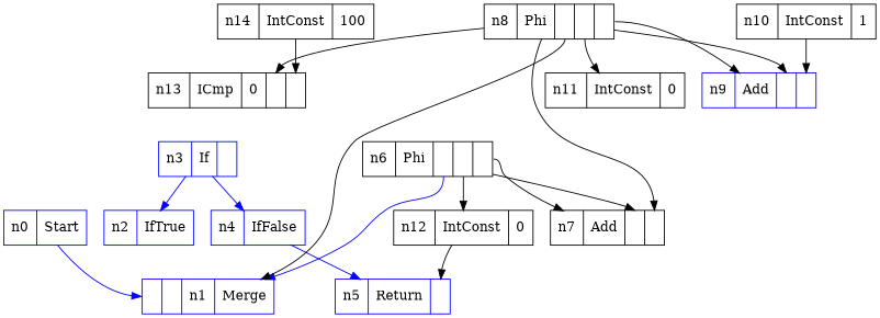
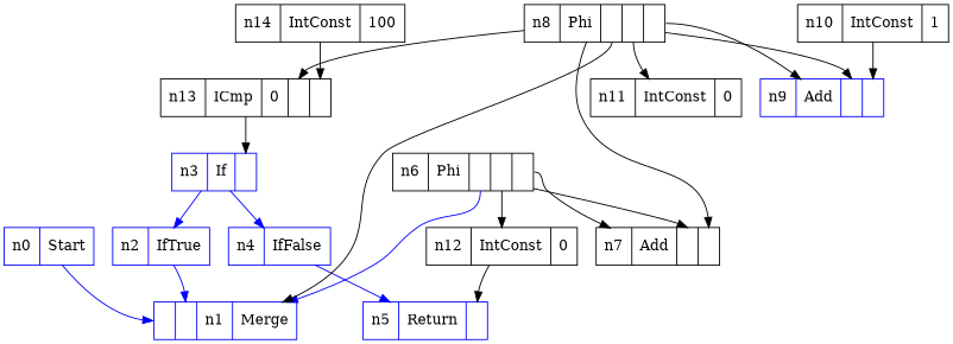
  digraph {
    rankdir=TB
    node [shape=record]
    n1 [color=blue label="n0|Start"]
    n2 [color=blue label="<en0>|<en2>|n1|Merge"]
    n3 [color=blue label="n3|If|<p0>"]
    n4 [color=blue label="n4|IfFalse"]
    n5 [color=blue label="n5|Return|<p1>"]
    n6 [color=blue label="n2|IfTrue"]
    n7 [label="n6|Phi|<p2>|<p3>|<p4>"]
    n8 [label="n7|Add|<p5>|<p6>"]
    n9 [label="n12|IntConst|0"]
    n10 [label="n8|Phi|<p7>|<p8>|<p9>"]
    n11 [color=blue label="n9|Add|<p10>|<p11>"]
    n12 [label="n11|IntConst|0"]
    n13 [label="n13|ICmp|0|<p12>|<p13>"]
    n14 [label="n10|IntConst|1"]
    n15 [label="n14|IntConst|100"]
    subgraph sub_1 {
      n1
      n2
      n3
      n4
      n5
      n6
    }
    n1 -> n2 [color=blue headport=en0]
    n3 -> n4 [color=blue]
    n3 -> n6 [color=blue]
    n4 -> n5 [color=blue]
+   n6 -> n2 [color=blue headport=en2]
    n7 -> n2 [color=blue tailport=p2]
    n7 -> n8 [tailport=p4]
    n7 -> n8 [headport=p5]
    n7 -> n9 [tailport=p3]
    n9 -> n5 [headport=p1]
    n10 -> n2 [tailport=p7]
    n10 -> n8 [headport=p6]
    n10 -> n11 [tailport=p9]
    n10 -> n11 [headport=p10]
    n10 -> n12 [tailport=p8]
    n10 -> n13 [headport=p12]
+   n13 -> n3 [headport=p0]
    n14 -> n11 [headport=p11]
    n15 -> n13 [headport=p13]
  }
